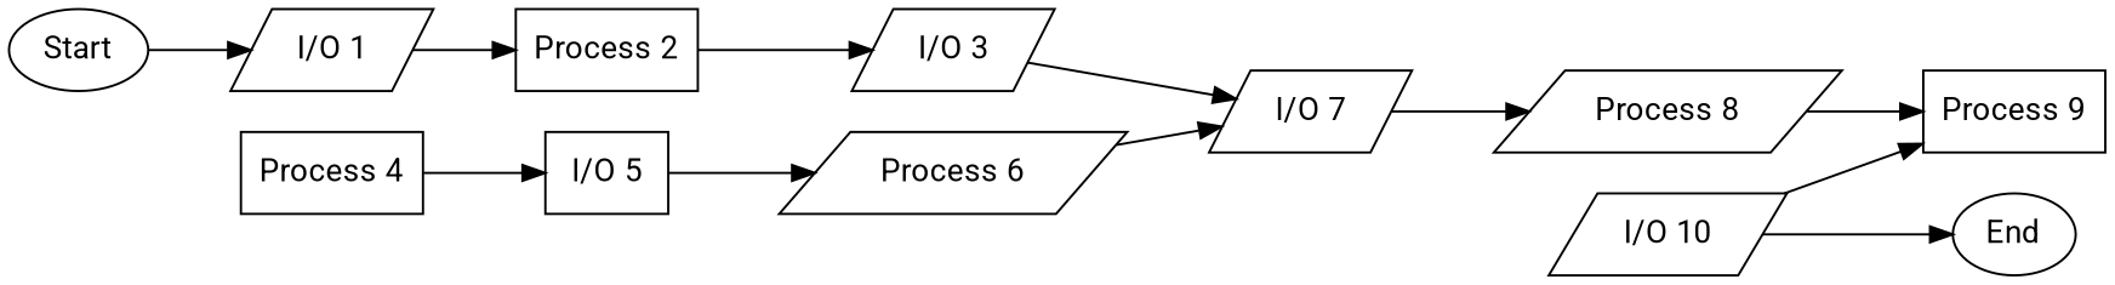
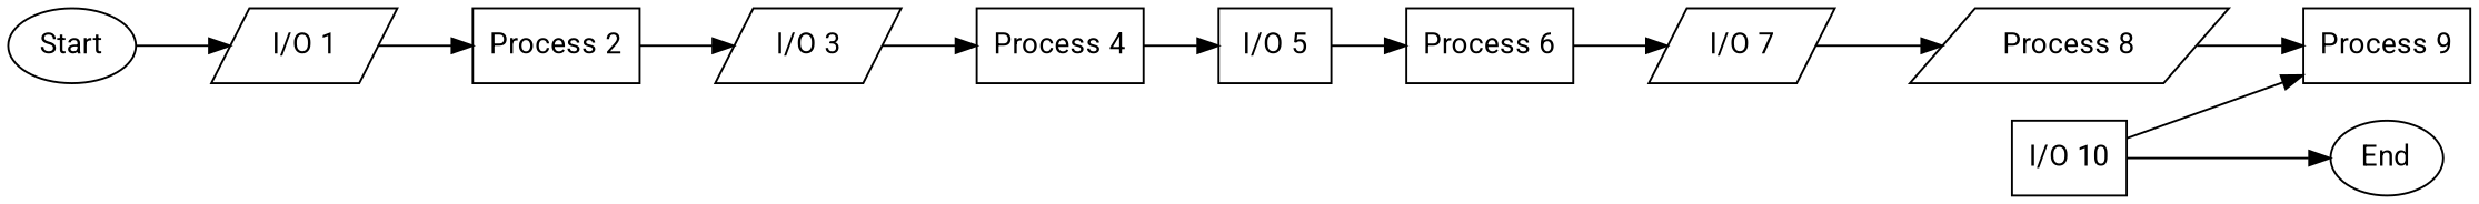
  digraph {
    fontname=Roboto
    rankdir=LR
    node [fontname=Roboto shape=parallelogram]
    edge [fontname=Roboto]
    n1 [label=Start shape=oval]
    n2 [label="I/O 1"]
    n3 [label="Process 2" shape=box]
    n4 [label="I/O 3"]
    n5 [label="Process 4" shape=box]
    n6 [label="I/O 5" shape=box]
-   n7 [label="Process 6"]
+   n7 [label="Process 6" shape=box]
    n8 [label="I/O 7"]
    n9 [label="Process 8"]
    n10 [label="Process 9" shape=box]
-   n11 [label="I/O 10"]
+   n11 [label="I/O 10" shape=box]
    n12 [label=End shape=oval]
    n1 -> n2
    n2 -> n3
    n3 -> n4
-   n4 -> n8
+   n4 -> n5
    n5 -> n6
    n6 -> n7
    n7 -> n8
    n8 -> n9
    n9 -> n10
    n11 -> n10
    n11 -> n12
  }
